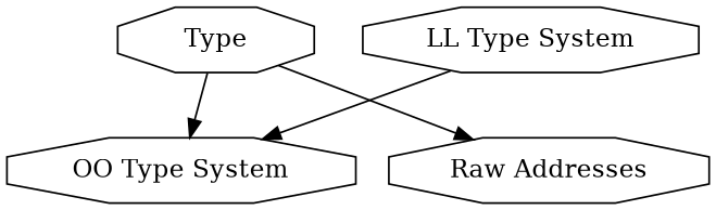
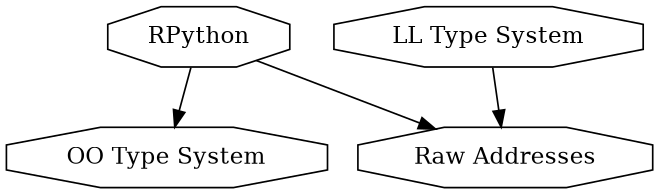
  digraph {
    node [shape=octagon]
-   RPython [label=Type]
+   RPython
    "OO Type System"
    "Raw Addresses"
    "LL Type System"
    RPython -> "OO Type System"
    RPython -> "Raw Addresses"
-   "LL Type System" -> "OO Type System"
+   "LL Type System" -> "Raw Addresses"
  }
